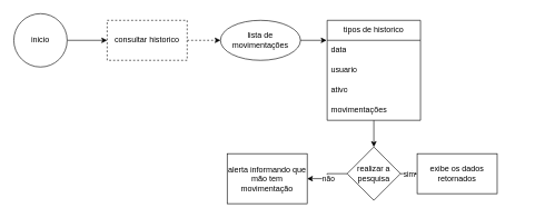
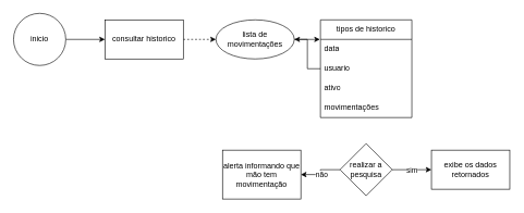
  <mxCell id="0" />
  <mxCell id="1" parent="0" />
  <mxCell id="2" value="" style="edgeStyle=orthogonalEdgeStyle;rounded=0;orthogonalLoop=1;jettySize=auto;html=1;" edge="1" parent="1" source="3" target="5"><mxGeometry relative="1" as="geometry" /></mxCell>
  <mxCell id="3" value="inicio" style="ellipse;whiteSpace=wrap;html=1;" vertex="1" parent="1"><mxGeometry x="20" y="20" width="80" height="80" as="geometry" /></mxCell>
  <mxCell id="4" style="edgeStyle=orthogonalEdgeStyle;rounded=0;orthogonalLoop=1;jettySize=auto;html=1;entryX=0;entryY=0.5;entryDx=0;entryDy=0;dashed=1;" edge="1" parent="1" source="5" target="12"><mxGeometry relative="1" as="geometry" /></mxCell>
- <mxCell id="5" value="consultar historico" style="whiteSpace=wrap;html=1;dashed=1;" vertex="1" parent="1"><mxGeometry x="160" y="30" width="120" height="60" as="geometry" /></mxCell>
- <mxCell id="6" style="edgeStyle=orthogonalEdgeStyle;rounded=0;orthogonalLoop=1;jettySize=auto;html=1;entryX=0.5;entryY=0;entryDx=0;entryDy=0;" edge="1" parent="1" source="7" target="18"><mxGeometry relative="1" as="geometry" /></mxCell>
+ <mxCell id="5" value="consultar historico" style="whiteSpace=wrap;html=1;" vertex="1" parent="1"><mxGeometry x="160" y="30" width="120" height="60" as="geometry" /></mxCell>
+ <mxCell id="6" style="edgeStyle=orthogonalEdgeStyle;rounded=0;orthogonalLoop=1;jettySize=auto;html=1;" edge="1" parent="1" source="7" target="12"><mxGeometry relative="1" as="geometry" /></mxCell>
  <mxCell id="7" value="tipos de historico" style="swimlane;fontStyle=0;childLayout=stackLayout;horizontal=1;startSize=30;horizontalStack=0;resizeParent=1;resizeParentMax=0;resizeLast=0;collapsible=1;marginBottom=0;whiteSpace=wrap;html=1;" vertex="1" parent="1"><mxGeometry x="490" y="30" width="140" height="150" as="geometry" /></mxCell>
  <mxCell id="8" value="data" style="text;strokeColor=none;fillColor=none;align=left;verticalAlign=middle;spacingLeft=4;spacingRight=4;overflow=hidden;points=[[0,0.5],[1,0.5]];portConstraint=eastwest;rotatable=0;whiteSpace=wrap;html=1;" vertex="1" parent="7"><mxGeometry y="30" width="140" height="30" as="geometry" /></mxCell>
  <mxCell id="9" value="usuario" style="text;strokeColor=none;fillColor=none;align=left;verticalAlign=middle;spacingLeft=4;spacingRight=4;overflow=hidden;points=[[0,0.5],[1,0.5]];portConstraint=eastwest;rotatable=0;whiteSpace=wrap;html=1;" vertex="1" parent="7"><mxGeometry y="60" width="140" height="30" as="geometry" /></mxCell>
  <mxCell id="10" value="ativo" style="text;strokeColor=none;fillColor=none;align=left;verticalAlign=middle;spacingLeft=4;spacingRight=4;overflow=hidden;points=[[0,0.5],[1,0.5]];portConstraint=eastwest;rotatable=0;whiteSpace=wrap;html=1;" vertex="1" parent="7"><mxGeometry y="90" width="140" height="30" as="geometry" /></mxCell>
  <mxCell id="11" value="movimentações" style="text;strokeColor=none;fillColor=none;align=left;verticalAlign=middle;spacingLeft=4;spacingRight=4;overflow=hidden;points=[[0,0.5],[1,0.5]];portConstraint=eastwest;rotatable=0;whiteSpace=wrap;html=1;" vertex="1" parent="7"><mxGeometry y="120" width="140" height="30" as="geometry" /></mxCell>
  <mxCell id="12" value="lista de movimentações" style="ellipse;whiteSpace=wrap;html=1;" vertex="1" parent="1"><mxGeometry x="330" y="30" width="120" height="60" as="geometry" /></mxCell>
  <mxCell id="13" style="edgeStyle=orthogonalEdgeStyle;rounded=0;orthogonalLoop=1;jettySize=auto;html=1;entryX=-0.006;entryY=0;entryDx=0;entryDy=0;entryPerimeter=0;" edge="1" parent="1" source="12" target="8"><mxGeometry relative="1" as="geometry"><Array as="points"><mxPoint x="480" y="60" /><mxPoint x="480" y="60" /></Array></mxGeometry></mxCell>
  <mxCell id="14" value="" style="edgeStyle=orthogonalEdgeStyle;rounded=0;orthogonalLoop=1;jettySize=auto;html=1;" edge="1" parent="1" source="18" target="19"><mxGeometry relative="1" as="geometry" /></mxCell>
  <mxCell id="15" value="não" style="edgeLabel;html=1;align=center;verticalAlign=middle;resizable=0;points=[];" vertex="1" connectable="0" parent="14"><mxGeometry x="0.111" y="1" relative="1" as="geometry"><mxPoint as="offset" /></mxGeometry></mxCell>
  <mxCell id="16" value="" style="edgeStyle=orthogonalEdgeStyle;rounded=0;orthogonalLoop=1;jettySize=auto;html=1;" edge="1" parent="1" source="18" target="20"><mxGeometry relative="1" as="geometry"><Array as="points"><mxPoint x="630" y="260" /><mxPoint x="630" y="260" /></Array></mxGeometry></mxCell>
  <mxCell id="17" value="sim" style="edgeLabel;html=1;align=center;verticalAlign=middle;resizable=0;points=[];" vertex="1" connectable="0" parent="16"><mxGeometry x="-0.028" y="-1" relative="1" as="geometry"><mxPoint as="offset" /></mxGeometry></mxCell>
  <mxCell id="18" value="realizar a pesquisa" style="rhombus;whiteSpace=wrap;html=1;" vertex="1" parent="1"><mxGeometry x="520" y="220" width="80" height="80" as="geometry" /></mxCell>
  <mxCell id="19" value="alerta informando que mão tem movimentação" style="whiteSpace=wrap;html=1;" vertex="1" parent="1"><mxGeometry x="340" y="230" width="120" height="75" as="geometry" /></mxCell>
- <mxCell id="20" value="exibe os dados retornados" style="whiteSpace=wrap;html=1;" vertex="1" parent="1"><mxGeometry x="625" y="230" width="120" height="60" as="geometry" /></mxCell>
+ <mxCell id="20" value="exibe os dados retornados" style="whiteSpace=wrap;html=1;" vertex="1" parent="1"><mxGeometry x="660" y="230" width="120" height="60" as="geometry" /></mxCell>
